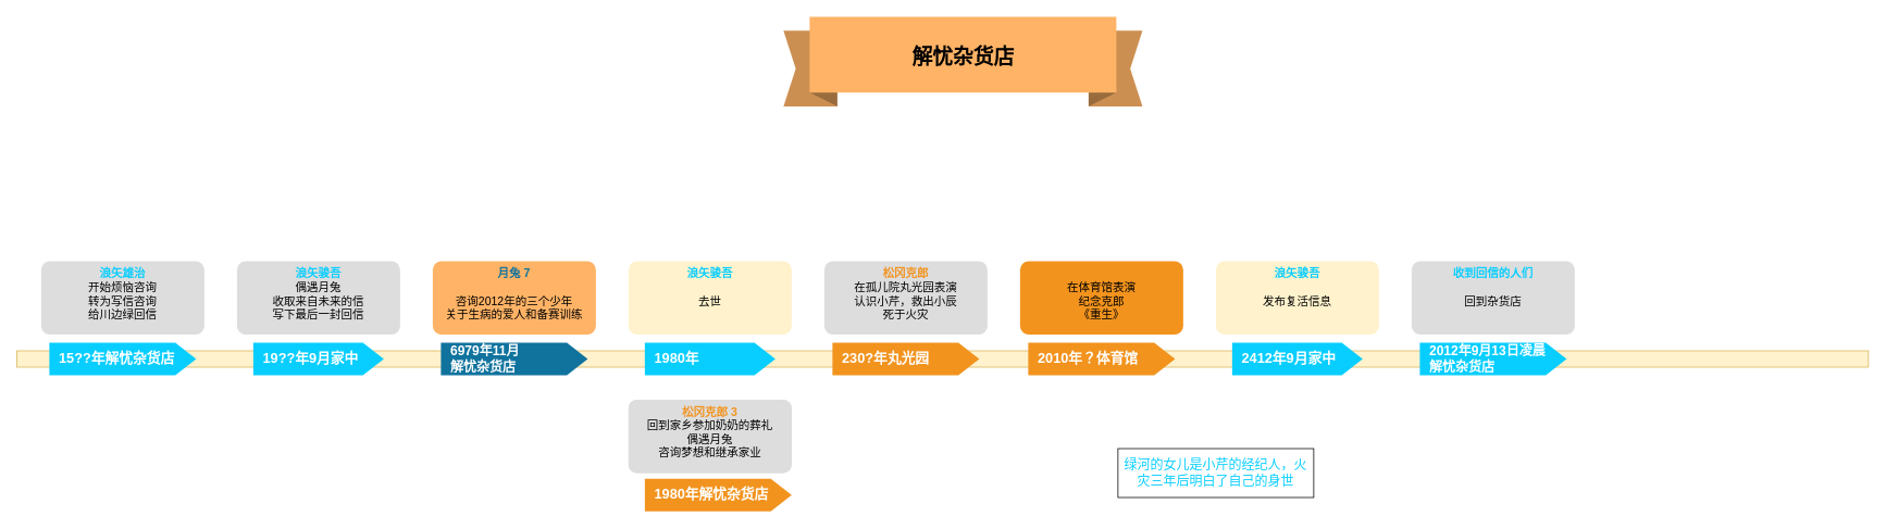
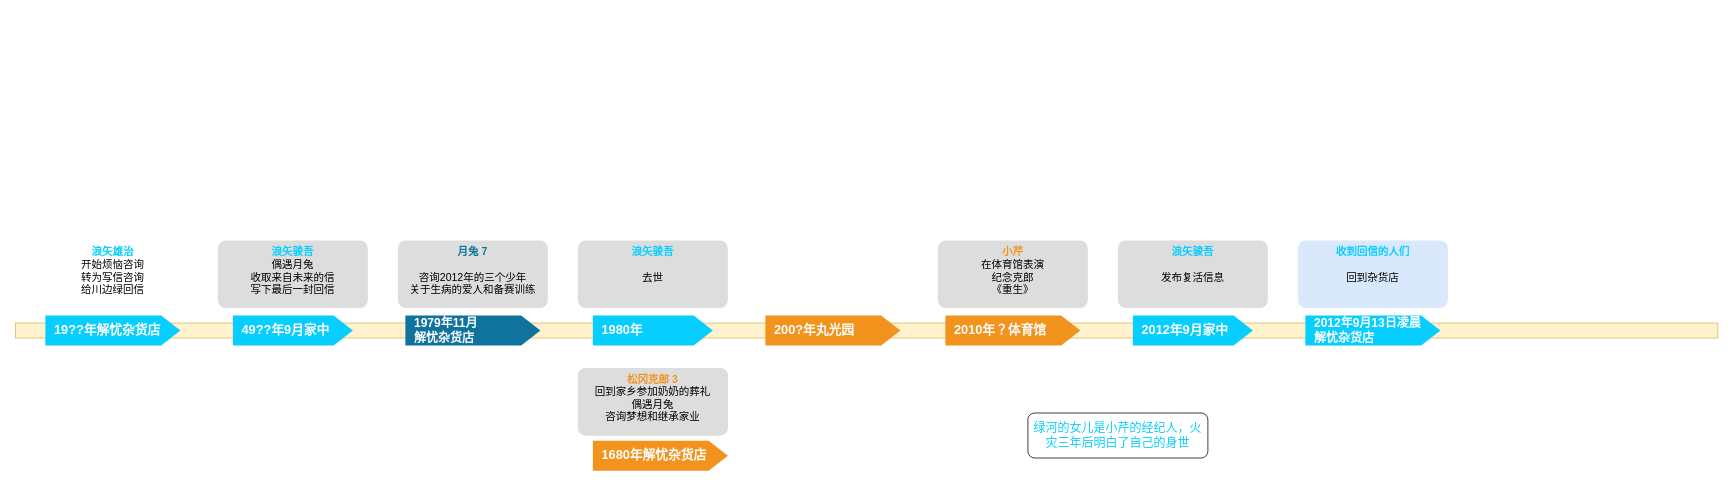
  <mxCell id="0" />
  <mxCell id="1" parent="0" />
  <mxCell id="2" value="" style="fillColor=#fff2cc;rounded=0;strokeColor=#d6b656;fontFamily=Helvetica;fontSize=12;html=1;movable=1;resizable=1;rotatable=1;deletable=1;editable=1;connectable=1;" parent="1" vertex="1"><mxGeometry x="20" y="430" width="2270" height="20" as="geometry" /></mxCell>
  <mxCell id="3" value="" style="group" parent="1" vertex="1" connectable="0"><mxGeometry x="1010" y="320" width="200" height="140" as="geometry" /></mxCell>
- <mxCell id="4" value="230?年丸光园" style="shape=mxgraph.infographic.ribbonSimple;notch1=0;notch2=25.6;notch=0;html=1;fillColor=#F2931E;strokeColor=none;shadow=0;fontSize=17;fontColor=#FFFFFF;align=left;spacingLeft=10;fontStyle=1;rounded=1;fontFamily=Helvetica;" parent="3" vertex="1"><mxGeometry x="10" y="100" width="180" height="40" as="geometry" /></mxCell>
- <mxCell id="5" value="&lt;font style=&quot;font-size: 14px;&quot;&gt;&lt;span style=&quot;font-weight: 700;&quot;&gt;&lt;font color=&quot;#f2931e&quot;&gt;松冈克郎&lt;/font&gt;&lt;/span&gt;&lt;br style=&quot;font-size: 14px;&quot;&gt;在孤儿院丸光园表演&lt;br&gt;认识小芹，救出小辰&lt;br&gt;死于火灾&lt;br style=&quot;font-size: 14px;&quot;&gt;&lt;/font&gt;" style="rounded=1;strokeColor=none;fillColor=#DDDDDD;align=center;arcSize=12;verticalAlign=top;whiteSpace=wrap;html=1;fontSize=14;fontFamily=Helvetica;fontColor=default;" parent="3" vertex="1"><mxGeometry width="200" height="90" as="geometry" /></mxCell>
+ <mxCell id="4" value="200?年丸光园" style="shape=mxgraph.infographic.ribbonSimple;notch1=0;notch2=25.6;notch=0;html=1;fillColor=#F2931E;strokeColor=none;shadow=0;fontSize=17;fontColor=#FFFFFF;align=left;spacingLeft=10;fontStyle=1;rounded=1;fontFamily=Helvetica;" parent="3" vertex="1"><mxGeometry x="10" y="100" width="180" height="40" as="geometry" /></mxCell>
  <mxCell id="6" value="" style="group" parent="1" vertex="1" connectable="0"><mxGeometry x="1250" y="320" width="220" height="140" as="geometry" /></mxCell>
  <mxCell id="7" value="2010年？体育馆" style="shape=mxgraph.infographic.ribbonSimple;notch1=0;notch2=25.6;notch=0;html=1;fillColor=#F2931E;strokeColor=none;shadow=0;fontSize=17;fontColor=#FFFFFF;align=left;spacingLeft=10;fontStyle=1;rounded=1;fontFamily=Helvetica;" parent="6" vertex="1"><mxGeometry x="10" y="100" width="180" height="40" as="geometry" /></mxCell>
- <mxCell id="8" value="&lt;font style=&quot;font-size: 14px;&quot;&gt;&lt;span style=&quot;font-weight: 700;&quot;&gt;&lt;font color=&quot;#f2931e&quot;&gt;小芹&lt;/font&gt;&lt;/span&gt;&lt;br style=&quot;font-size: 14px;&quot;&gt;在体育馆表演&lt;br&gt;纪念克郎&lt;br&gt;《重生》&lt;br style=&quot;font-size: 14px;&quot;&gt;&lt;/font&gt;" style="rounded=1;strokeColor=none;fillColor=#f2931e;align=center;arcSize=12;verticalAlign=top;whiteSpace=wrap;html=1;fontSize=14;fontFamily=Helvetica;fontColor=default;" parent="6" vertex="1"><mxGeometry width="200" height="90" as="geometry" /></mxCell>
+ <mxCell id="8" value="&lt;font style=&quot;font-size: 14px;&quot;&gt;&lt;span style=&quot;font-weight: 700;&quot;&gt;&lt;font color=&quot;#f2931e&quot;&gt;小芹&lt;/font&gt;&lt;/span&gt;&lt;br style=&quot;font-size: 14px;&quot;&gt;在体育馆表演&lt;br&gt;纪念克郎&lt;br&gt;《重生》&lt;br style=&quot;font-size: 14px;&quot;&gt;&lt;/font&gt;" style="rounded=1;strokeColor=none;fillColor=#DDDDDD;align=center;arcSize=12;verticalAlign=top;whiteSpace=wrap;html=1;fontSize=14;fontFamily=Helvetica;fontColor=default;" parent="6" vertex="1"><mxGeometry width="200" height="90" as="geometry" /></mxCell>
  <mxCell id="9" value="" style="group;fontSize=10;" parent="1" vertex="1" connectable="0"><mxGeometry x="1730" y="320" width="200" height="140" as="geometry" /></mxCell>
  <mxCell id="10" value="&lt;font style=&quot;font-size: 16px;&quot;&gt;2012年9月13日凌晨&lt;br style=&quot;font-size: 16px;&quot;&gt;解忧杂货店&lt;/font&gt;" style="shape=mxgraph.infographic.ribbonSimple;notch1=0;notch2=25.6;notch=0;html=1;fillColor=#08CEFF;strokeColor=none;shadow=0;fontSize=16;fontColor=#FFFFFF;align=left;spacingLeft=10;fontStyle=1;rounded=1;fontFamily=Helvetica;" parent="9" vertex="1"><mxGeometry x="10" y="100" width="180" height="40" as="geometry" /></mxCell>
- <mxCell id="11" value="&lt;font style=&quot;font-size: 14px;&quot;&gt;&lt;b style=&quot;&quot;&gt;&lt;font color=&quot;#08ceff&quot;&gt;收到回信的人们&lt;/font&gt;&lt;br&gt;&lt;/b&gt;&lt;br&gt;回到杂货店&lt;br style=&quot;font-size: 14px;&quot;&gt;&lt;/font&gt;" style="rounded=1;strokeColor=none;fillColor=#DDDDDD;align=center;arcSize=12;verticalAlign=top;whiteSpace=wrap;html=1;fontSize=14;fontFamily=Helvetica;fontColor=default;" parent="9" vertex="1"><mxGeometry width="200" height="90" as="geometry" /></mxCell>
- <mxCell id="12" value="绿河的女儿是小芹的经纪人，火灾三年后明白了自己的身世" style="whiteSpace=wrap;html=1;strokeColor=default;fontFamily=Helvetica;fontSize=16;fontColor=#08CEFF;fillColor=default;rounded=0;" parent="1" vertex="1"><mxGeometry x="1370" y="550" width="240" height="60" as="geometry" /></mxCell>
+ <mxCell id="11" value="&lt;font style=&quot;font-size: 14px;&quot;&gt;&lt;b style=&quot;&quot;&gt;&lt;font color=&quot;#08ceff&quot;&gt;收到回信的人们&lt;/font&gt;&lt;br&gt;&lt;/b&gt;&lt;br&gt;回到杂货店&lt;br style=&quot;font-size: 14px;&quot;&gt;&lt;/font&gt;" style="rounded=1;strokeColor=none;fillColor=#dae8fc;align=center;arcSize=12;verticalAlign=top;whiteSpace=wrap;html=1;fontSize=14;fontFamily=Helvetica;fontColor=default;" parent="9" vertex="1"><mxGeometry width="200" height="90" as="geometry" /></mxCell>
+ <mxCell id="12" value="绿河的女儿是小芹的经纪人，火灾三年后明白了自己的身世" style="rounded=1;whiteSpace=wrap;html=1;strokeColor=default;fontFamily=Helvetica;fontSize=16;fontColor=#08CEFF;fillColor=default;" parent="1" vertex="1"><mxGeometry x="1370" y="550" width="240" height="60" as="geometry" /></mxCell>
  <mxCell id="13" value="&lt;font style=&quot;font-size: 14px;&quot;&gt;&lt;span style=&quot;font-weight: 700;&quot;&gt;&lt;font color=&quot;#f2931e&quot;&gt;松冈克郎 3&lt;/font&gt;&lt;/span&gt;&lt;br style=&quot;font-size: 14px;&quot;&gt;回到家乡参加奶奶的葬礼&lt;br&gt;偶遇月兔&lt;br&gt;咨询梦想和继承家业&lt;br style=&quot;font-size: 14px;&quot;&gt;&lt;/font&gt;" style="rounded=1;strokeColor=none;fillColor=#DDDDDD;align=center;arcSize=12;verticalAlign=top;whiteSpace=wrap;html=1;fontSize=14;fontFamily=Helvetica;fontColor=default;" parent="1" vertex="1"><mxGeometry x="770" y="490" width="200" height="90" as="geometry" /></mxCell>
  <mxCell id="14" value="" style="group" parent="1" vertex="1" connectable="0"><mxGeometry x="50" y="320" width="200" height="140" as="geometry" /></mxCell>
- <mxCell id="15" value="15??年解忧杂货店" style="shape=mxgraph.infographic.ribbonSimple;notch1=0;notch2=25.6;notch=0;html=1;fillColor=#08CEFF;strokeColor=none;shadow=0;fontSize=17;fontColor=#FFFFFF;align=left;spacingLeft=10;fontStyle=1;rounded=1;fontFamily=Helvetica;" parent="14" vertex="1"><mxGeometry x="10" y="100" width="180" height="40" as="geometry" /></mxCell>
- <mxCell id="16" value="&lt;font style=&quot;font-size: 14px;&quot;&gt;&lt;b style=&quot;&quot;&gt;&lt;font color=&quot;#08ceff&quot;&gt;浪矢雄治&lt;/font&gt;&lt;br&gt;&lt;/b&gt;开始烦恼咨询&lt;br&gt;转为写信咨询&lt;br&gt;给川边绿回信&lt;br style=&quot;font-size: 14px;&quot;&gt;&lt;/font&gt;" style="rounded=1;strokeColor=none;fillColor=#DDDDDD;align=center;arcSize=12;verticalAlign=top;whiteSpace=wrap;html=1;fontSize=14;fontFamily=Helvetica;fontColor=default;" parent="14" vertex="1"><mxGeometry width="200" height="90" as="geometry" /></mxCell>
+ <mxCell id="15" value="19??年解忧杂货店" style="shape=mxgraph.infographic.ribbonSimple;notch1=0;notch2=25.6;notch=0;html=1;fillColor=#08CEFF;strokeColor=none;shadow=0;fontSize=17;fontColor=#FFFFFF;align=left;spacingLeft=10;fontStyle=1;rounded=1;fontFamily=Helvetica;" parent="14" vertex="1"><mxGeometry x="10" y="100" width="180" height="40" as="geometry" /></mxCell>
+ <mxCell id="16" value="&lt;font style=&quot;font-size: 14px;&quot;&gt;&lt;b style=&quot;&quot;&gt;&lt;font color=&quot;#08ceff&quot;&gt;浪矢雄治&lt;/font&gt;&lt;br&gt;&lt;/b&gt;开始烦恼咨询&lt;br&gt;转为写信咨询&lt;br&gt;给川边绿回信&lt;br style=&quot;font-size: 14px;&quot;&gt;&lt;/font&gt;" style="rounded=1;strokeColor=none;fillColor=#ffffff;align=center;arcSize=12;verticalAlign=top;whiteSpace=wrap;html=1;fontSize=14;fontFamily=Helvetica;fontColor=default;" parent="14" vertex="1"><mxGeometry width="200" height="90" as="geometry" /></mxCell>
  <mxCell id="17" value="" style="group" parent="1" vertex="1" connectable="0"><mxGeometry x="290" y="320" width="200" height="140" as="geometry" /></mxCell>
- <mxCell id="18" value="19??年9月家中" style="shape=mxgraph.infographic.ribbonSimple;notch1=0;notch2=25.6;notch=0;html=1;fillColor=#08CEFF;strokeColor=none;shadow=0;fontSize=17;fontColor=#FFFFFF;align=left;spacingLeft=10;fontStyle=1;rounded=1;fontFamily=Helvetica;" parent="17" vertex="1"><mxGeometry x="20" y="100" width="160" height="40" as="geometry" /></mxCell>
+ <mxCell id="18" value="49??年9月家中" style="shape=mxgraph.infographic.ribbonSimple;notch1=0;notch2=25.6;notch=0;html=1;fillColor=#08CEFF;strokeColor=none;shadow=0;fontSize=17;fontColor=#FFFFFF;align=left;spacingLeft=10;fontStyle=1;rounded=1;fontFamily=Helvetica;" parent="17" vertex="1"><mxGeometry x="20" y="100" width="160" height="40" as="geometry" /></mxCell>
  <mxCell id="19" value="&lt;font style=&quot;font-size: 14px;&quot;&gt;&lt;b style=&quot;&quot;&gt;&lt;font color=&quot;#08ceff&quot;&gt;浪矢骏吾&lt;br&gt;&lt;/font&gt;&lt;/b&gt;偶遇月兔&lt;br&gt;收取来自未来的信&lt;br&gt;写下最后一封回信&lt;br style=&quot;font-size: 14px;&quot;&gt;&lt;/font&gt;" style="rounded=1;strokeColor=none;fillColor=#DDDDDD;align=center;arcSize=12;verticalAlign=top;whiteSpace=wrap;html=1;fontSize=14;fontFamily=Helvetica;fontColor=default;" parent="17" vertex="1"><mxGeometry width="200" height="90" as="geometry" /></mxCell>
  <mxCell id="20" value="" style="group" parent="1" vertex="1" connectable="0"><mxGeometry x="530" y="320" width="200" height="140" as="geometry" /></mxCell>
- <mxCell id="21" value="6979年11月&lt;br style=&quot;font-size: 16px;&quot;&gt;解忧杂货店" style="shape=mxgraph.infographic.ribbonSimple;notch1=0;notch2=25.6;notch=0;html=1;fillColor=#10739E;strokeColor=none;shadow=0;fontSize=16;fontColor=#FFFFFF;align=left;spacingLeft=10;fontStyle=1;rounded=1;fontFamily=Helvetica;" parent="20" vertex="1"><mxGeometry x="10" y="100" width="180" height="40" as="geometry" /></mxCell>
- <mxCell id="22" value="&lt;font style=&quot;font-size: 14px;&quot;&gt;&lt;font style=&quot;font-size: 14px;&quot; color=&quot;#10739E&quot;&gt;&lt;b style=&quot;font-size: 14px;&quot;&gt;月兔 7&lt;br&gt;&lt;/b&gt;&lt;/font&gt;&lt;br style=&quot;font-size: 14px;&quot;&gt;咨询2012年的三个少年&lt;br&gt;关于生病的爱人和备赛训练&lt;br style=&quot;font-size: 14px;&quot;&gt;&lt;/font&gt;" style="rounded=1;strokeColor=none;fillColor=#ffb366;align=center;arcSize=12;verticalAlign=top;whiteSpace=wrap;html=1;fontSize=14;fontFamily=Helvetica;fontColor=default;" parent="20" vertex="1"><mxGeometry width="200" height="90" as="geometry" /></mxCell>
+ <mxCell id="21" value="1979年11月&lt;br style=&quot;font-size: 16px;&quot;&gt;解忧杂货店" style="shape=mxgraph.infographic.ribbonSimple;notch1=0;notch2=25.6;notch=0;html=1;fillColor=#10739E;strokeColor=none;shadow=0;fontSize=16;fontColor=#FFFFFF;align=left;spacingLeft=10;fontStyle=1;rounded=1;fontFamily=Helvetica;" parent="20" vertex="1"><mxGeometry x="10" y="100" width="180" height="40" as="geometry" /></mxCell>
+ <mxCell id="22" value="&lt;font style=&quot;font-size: 14px;&quot;&gt;&lt;font style=&quot;font-size: 14px;&quot; color=&quot;#10739E&quot;&gt;&lt;b style=&quot;font-size: 14px;&quot;&gt;月兔 7&lt;br&gt;&lt;/b&gt;&lt;/font&gt;&lt;br style=&quot;font-size: 14px;&quot;&gt;咨询2012年的三个少年&lt;br&gt;关于生病的爱人和备赛训练&lt;br style=&quot;font-size: 14px;&quot;&gt;&lt;/font&gt;" style="rounded=1;strokeColor=none;fillColor=#DDDDDD;align=center;arcSize=12;verticalAlign=top;whiteSpace=wrap;html=1;fontSize=14;fontFamily=Helvetica;fontColor=default;" parent="20" vertex="1"><mxGeometry width="200" height="90" as="geometry" /></mxCell>
  <mxCell id="23" value="" style="group" parent="1" vertex="1" connectable="0"><mxGeometry x="770" y="320" width="200" height="140" as="geometry" /></mxCell>
  <mxCell id="24" value="1980年" style="shape=mxgraph.infographic.ribbonSimple;notch1=0;notch2=25.6;notch=0;html=1;fillColor=#08CEFF;strokeColor=none;shadow=0;fontSize=17;fontColor=#FFFFFF;align=left;spacingLeft=10;fontStyle=1;rounded=1;fontFamily=Helvetica;" parent="23" vertex="1"><mxGeometry x="20" y="100" width="160" height="40" as="geometry" /></mxCell>
- <mxCell id="25" value="&lt;font style=&quot;font-size: 14px;&quot;&gt;&lt;b style=&quot;&quot;&gt;&lt;font color=&quot;#08ceff&quot;&gt;浪矢骏吾&lt;br&gt;&lt;/font&gt;&lt;br&gt;&lt;/b&gt;去世&lt;br&gt;&lt;br style=&quot;font-size: 14px;&quot;&gt;&lt;/font&gt;" style="rounded=1;strokeColor=none;fillColor=#fff2cc;align=center;arcSize=12;verticalAlign=top;whiteSpace=wrap;html=1;fontSize=14;fontFamily=Helvetica;fontColor=default;" parent="23" vertex="1"><mxGeometry width="200" height="90" as="geometry" /></mxCell>
+ <mxCell id="25" value="&lt;font style=&quot;font-size: 14px;&quot;&gt;&lt;b style=&quot;&quot;&gt;&lt;font color=&quot;#08ceff&quot;&gt;浪矢骏吾&lt;br&gt;&lt;/font&gt;&lt;br&gt;&lt;/b&gt;去世&lt;br&gt;&lt;br style=&quot;font-size: 14px;&quot;&gt;&lt;/font&gt;" style="rounded=1;strokeColor=none;fillColor=#DDDDDD;align=center;arcSize=12;verticalAlign=top;whiteSpace=wrap;html=1;fontSize=14;fontFamily=Helvetica;fontColor=default;" parent="23" vertex="1"><mxGeometry width="200" height="90" as="geometry" /></mxCell>
  <mxCell id="26" value="" style="group" parent="1" vertex="1" connectable="0"><mxGeometry x="1490" y="320" width="200" height="140" as="geometry" /></mxCell>
- <mxCell id="27" value="2412年9月家中" style="shape=mxgraph.infographic.ribbonSimple;notch1=0;notch2=25.6;notch=0;html=1;fillColor=#08CEFF;strokeColor=none;shadow=0;fontSize=17;fontColor=#FFFFFF;align=left;spacingLeft=10;fontStyle=1;rounded=1;fontFamily=Helvetica;" parent="26" vertex="1"><mxGeometry x="20" y="100" width="160" height="40" as="geometry" /></mxCell>
- <mxCell id="28" value="&lt;font style=&quot;font-size: 14px;&quot;&gt;&lt;b style=&quot;&quot;&gt;&lt;font color=&quot;#08ceff&quot;&gt;浪矢骏吾&lt;br&gt;&lt;/font&gt;&lt;br&gt;&lt;/b&gt;发布复活信息&lt;br&gt;&lt;br style=&quot;font-size: 14px;&quot;&gt;&lt;/font&gt;" style="rounded=1;strokeColor=none;fillColor=#fff2cc;align=center;arcSize=12;verticalAlign=top;whiteSpace=wrap;html=1;fontSize=14;fontFamily=Helvetica;fontColor=default;" parent="26" vertex="1"><mxGeometry width="200" height="90" as="geometry" /></mxCell>
+ <mxCell id="27" value="2012年9月家中" style="shape=mxgraph.infographic.ribbonSimple;notch1=0;notch2=25.6;notch=0;html=1;fillColor=#08CEFF;strokeColor=none;shadow=0;fontSize=17;fontColor=#FFFFFF;align=left;spacingLeft=10;fontStyle=1;rounded=1;fontFamily=Helvetica;" parent="26" vertex="1"><mxGeometry x="20" y="100" width="160" height="40" as="geometry" /></mxCell>
+ <mxCell id="28" value="&lt;font style=&quot;font-size: 14px;&quot;&gt;&lt;b style=&quot;&quot;&gt;&lt;font color=&quot;#08ceff&quot;&gt;浪矢骏吾&lt;br&gt;&lt;/font&gt;&lt;br&gt;&lt;/b&gt;发布复活信息&lt;br&gt;&lt;br style=&quot;font-size: 14px;&quot;&gt;&lt;/font&gt;" style="rounded=1;strokeColor=none;fillColor=#DDDDDD;align=center;arcSize=12;verticalAlign=top;whiteSpace=wrap;html=1;fontSize=14;fontFamily=Helvetica;fontColor=default;" parent="26" vertex="1"><mxGeometry width="200" height="90" as="geometry" /></mxCell>
  <mxCell id="29" value="" style="group" parent="1" vertex="1" connectable="0"><mxGeometry x="770" y="490" width="200" height="137" as="geometry" /></mxCell>
- <mxCell id="30" value="1980年解忧杂货店" style="shape=mxgraph.infographic.ribbonSimple;notch1=0;notch2=25.6;notch=0;html=1;fillColor=#F2931E;strokeColor=none;shadow=0;fontSize=17;fontColor=#FFFFFF;align=left;spacingLeft=10;fontStyle=1;rounded=1;fontFamily=Helvetica;" parent="29" vertex="1"><mxGeometry x="20" y="97" width="180" height="40" as="geometry" /></mxCell>
+ <mxCell id="30" value="1680年解忧杂货店" style="shape=mxgraph.infographic.ribbonSimple;notch1=0;notch2=25.6;notch=0;html=1;fillColor=#F2931E;strokeColor=none;shadow=0;fontSize=17;fontColor=#FFFFFF;align=left;spacingLeft=10;fontStyle=1;rounded=1;fontFamily=Helvetica;" parent="29" vertex="1"><mxGeometry x="20" y="97" width="180" height="40" as="geometry" /></mxCell>
  <mxCell id="31" value="&lt;font style=&quot;font-size: 14px;&quot;&gt;&lt;span style=&quot;font-weight: 700;&quot;&gt;&lt;font color=&quot;#f2931e&quot;&gt;松冈克郎 3&lt;/font&gt;&lt;/span&gt;&lt;br style=&quot;font-size: 14px;&quot;&gt;回到家乡参加奶奶的葬礼&lt;br&gt;偶遇月兔&lt;br&gt;咨询梦想和继承家业&lt;br style=&quot;font-size: 14px;&quot;&gt;&lt;/font&gt;" style="rounded=1;strokeColor=none;fillColor=#DDDDDD;align=center;arcSize=12;verticalAlign=top;whiteSpace=wrap;html=1;fontSize=14;fontFamily=Helvetica;fontColor=default;" parent="29" vertex="1"><mxGeometry width="200" height="90" as="geometry" /></mxCell>
- <mxCell id="32" value="解忧杂货店" style="html=1;shape=mxgraph.infographic.banner;dx=32;dy=17;notch=15;fillColor=#FFB366;strokeColor=none;align=center;verticalAlign=middle;fontColor=#000000;fontSize=25;fontStyle=1;spacingBottom=15;rounded=1;fontFamily=Helvetica;" parent="1" vertex="1"><mxGeometry x="960" y="20" width="440" height="110" as="geometry" /></mxCell>
